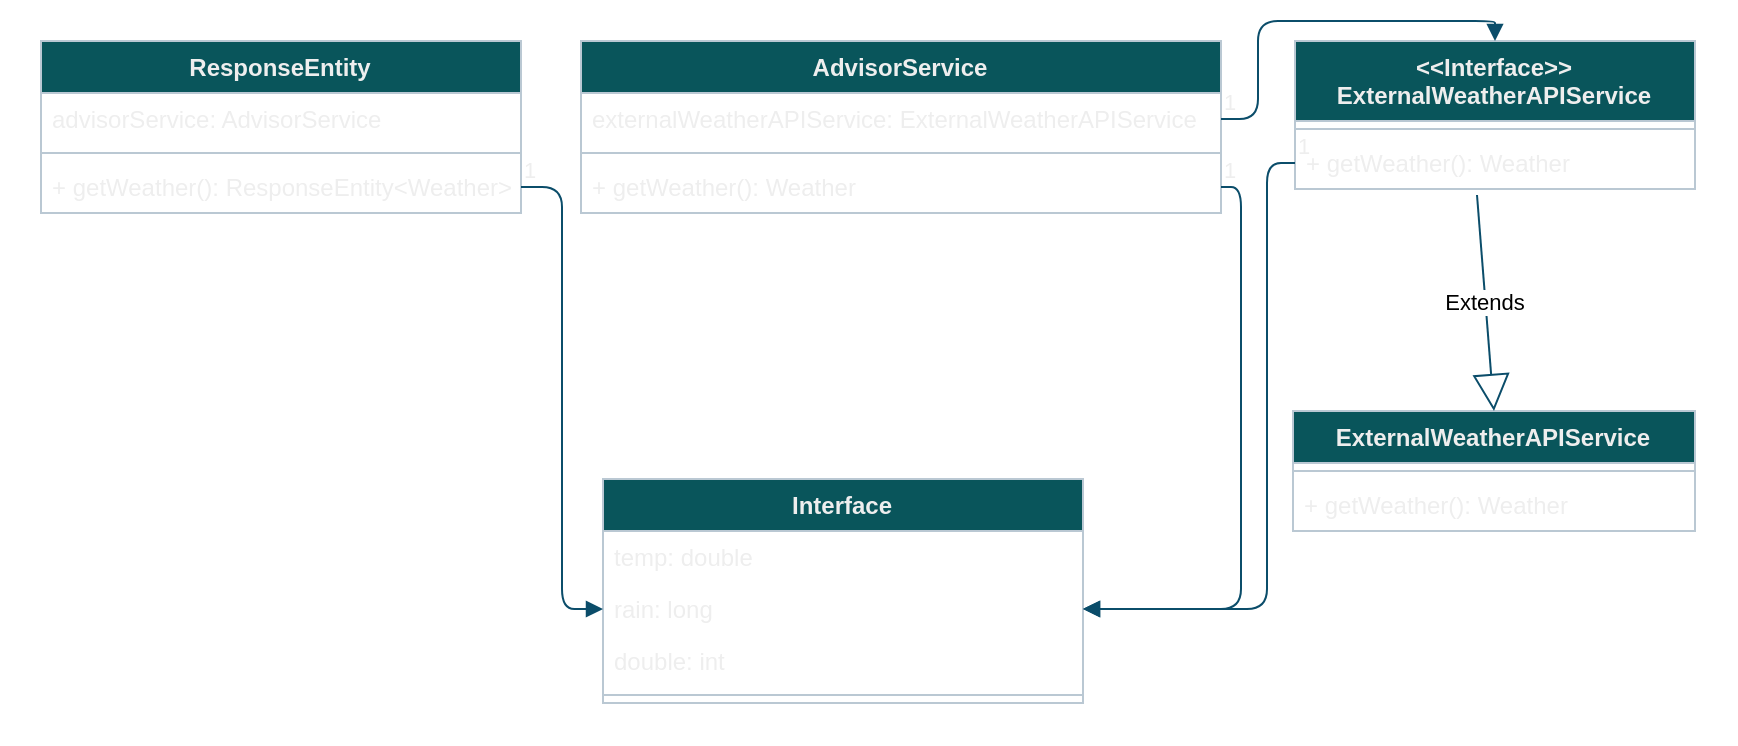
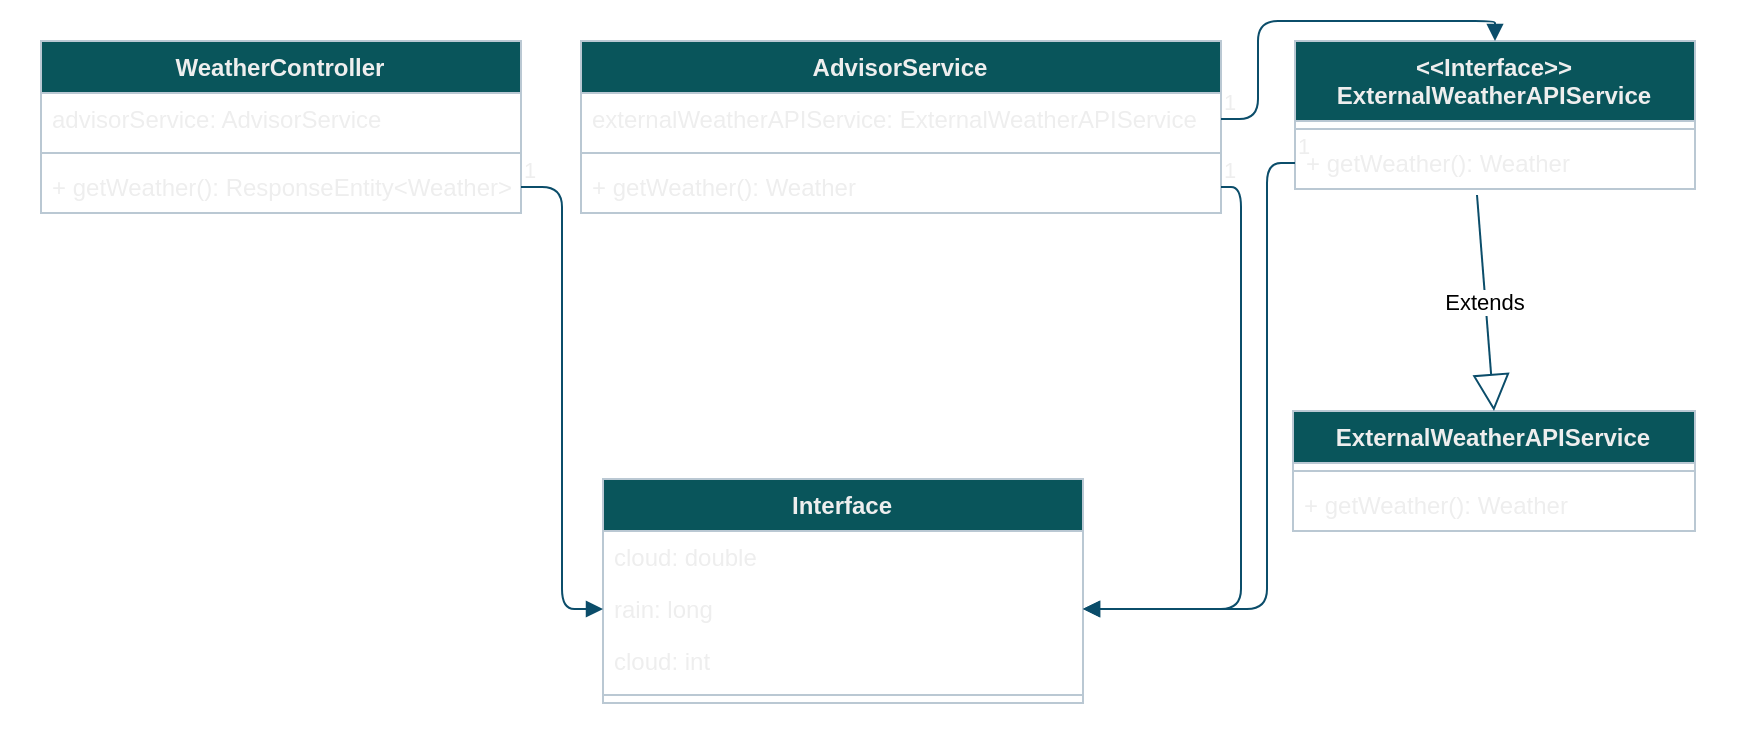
  <mxCell id="0" />
  <mxCell id="1" parent="0" />
- <mxCell id="2" value="ResponseEntity" style="swimlane;fontStyle=1;align=center;verticalAlign=top;childLayout=stackLayout;horizontal=1;startSize=26;horizontalStack=0;resizeParent=1;resizeParentMax=0;resizeLast=0;collapsible=1;marginBottom=0;fillColor=#09555B;fontColor=#EEEEEE;strokeColor=#BAC8D3;" vertex="1" parent="1"><mxGeometry y="20" width="240" height="86" as="geometry" x="20" /></mxCell>
+ <mxCell id="2" value="WeatherController" style="swimlane;fontStyle=1;align=center;verticalAlign=top;childLayout=stackLayout;horizontal=1;startSize=26;horizontalStack=0;resizeParent=1;resizeParentMax=0;resizeLast=0;collapsible=1;marginBottom=0;fillColor=#09555B;fontColor=#EEEEEE;strokeColor=#BAC8D3;" vertex="1" parent="1"><mxGeometry y="20" width="240" height="86" as="geometry" x="20" /></mxCell>
  <mxCell id="3" value="advisorService: AdvisorService " style="text;strokeColor=none;fillColor=none;align=left;verticalAlign=top;spacingLeft=4;spacingRight=4;overflow=hidden;rotatable=0;points=[[0,0.5],[1,0.5]];portConstraint=eastwest;fontColor=#EEEEEE;" vertex="1" parent="2"><mxGeometry y="26" width="240" height="26" as="geometry" /></mxCell>
  <mxCell id="4" value="" style="line;strokeWidth=1;fillColor=none;align=left;verticalAlign=middle;spacingTop=-1;spacingLeft=3;spacingRight=3;rotatable=0;labelPosition=right;points=[];portConstraint=eastwest;strokeColor=#BAC8D3;fontColor=#EEEEEE;" vertex="1" parent="2"><mxGeometry y="52" width="240" height="8" as="geometry" /></mxCell>
  <mxCell id="5" value="+ getWeather(): ResponseEntity&lt;Weather&gt;" style="text;strokeColor=none;fillColor=none;align=left;verticalAlign=top;spacingLeft=4;spacingRight=4;overflow=hidden;rotatable=0;points=[[0,0.5],[1,0.5]];portConstraint=eastwest;fontColor=#EEEEEE;" vertex="1" parent="2"><mxGeometry y="60" width="240" height="26" as="geometry" /></mxCell>
  <mxCell id="6" value="AdvisorService" style="swimlane;fontStyle=1;align=center;verticalAlign=top;childLayout=stackLayout;horizontal=1;startSize=26;horizontalStack=0;resizeParent=1;resizeParentMax=0;resizeLast=0;collapsible=1;marginBottom=0;fillColor=#09555B;fontColor=#EEEEEE;strokeColor=#BAC8D3;" vertex="1" parent="1"><mxGeometry x="290" y="20" width="320" height="86" as="geometry" /></mxCell>
  <mxCell id="7" value="externalWeatherAPIService: ExternalWeatherAPIService" style="text;strokeColor=none;fillColor=none;align=left;verticalAlign=top;spacingLeft=4;spacingRight=4;overflow=hidden;rotatable=0;points=[[0,0.5],[1,0.5]];portConstraint=eastwest;fontColor=#EEEEEE;" vertex="1" parent="6"><mxGeometry y="26" width="320" height="26" as="geometry" /></mxCell>
  <mxCell id="8" value="" style="line;strokeWidth=1;fillColor=none;align=left;verticalAlign=middle;spacingTop=-1;spacingLeft=3;spacingRight=3;rotatable=0;labelPosition=right;points=[];portConstraint=eastwest;strokeColor=#BAC8D3;fontColor=#EEEEEE;" vertex="1" parent="6"><mxGeometry y="52" width="320" height="8" as="geometry" /></mxCell>
  <mxCell id="9" value="+ getWeather(): Weather" style="text;strokeColor=none;fillColor=none;align=left;verticalAlign=top;spacingLeft=4;spacingRight=4;overflow=hidden;rotatable=0;points=[[0,0.5],[1,0.5]];portConstraint=eastwest;fontColor=#EEEEEE;" vertex="1" parent="6"><mxGeometry y="60" width="320" height="26" as="geometry" /></mxCell>
  <mxCell id="10" value="ExternalWeatherAPIService" style="swimlane;fontStyle=1;align=center;verticalAlign=top;childLayout=stackLayout;horizontal=1;startSize=26;horizontalStack=0;resizeParent=1;resizeParentMax=0;resizeLast=0;collapsible=1;marginBottom=0;fillColor=#09555B;fontColor=#EEEEEE;strokeColor=#BAC8D3;" vertex="1" parent="1"><mxGeometry x="646" y="205" width="201" height="60" as="geometry" /></mxCell>
  <mxCell id="11" value="" style="line;strokeWidth=1;fillColor=none;align=left;verticalAlign=middle;spacingTop=-1;spacingLeft=3;spacingRight=3;rotatable=0;labelPosition=right;points=[];portConstraint=eastwest;strokeColor=#BAC8D3;fontColor=#EEEEEE;" vertex="1" parent="10"><mxGeometry y="26" width="201" height="8" as="geometry" /></mxCell>
  <mxCell id="12" value="+ getWeather(): Weather" style="text;strokeColor=none;fillColor=none;align=left;verticalAlign=top;spacingLeft=4;spacingRight=4;overflow=hidden;rotatable=0;points=[[0,0.5],[1,0.5]];portConstraint=eastwest;fontColor=#EEEEEE;" vertex="1" parent="10"><mxGeometry y="34" width="201" height="26" as="geometry" /></mxCell>
  <mxCell id="13" value="&lt;&lt;Interface&gt;&gt;&#10;ExternalWeatherAPIService" style="swimlane;fontStyle=1;align=center;verticalAlign=top;childLayout=stackLayout;horizontal=1;startSize=40;horizontalStack=0;resizeParent=1;resizeParentMax=0;resizeLast=0;collapsible=1;marginBottom=0;fillColor=#09555B;fontColor=#EEEEEE;strokeColor=#BAC8D3;" vertex="1" parent="1"><mxGeometry x="647" y="20" width="200" height="74" as="geometry" /></mxCell>
  <mxCell id="14" value="" style="line;strokeWidth=1;fillColor=none;align=left;verticalAlign=middle;spacingTop=-1;spacingLeft=3;spacingRight=3;rotatable=0;labelPosition=right;points=[];portConstraint=eastwest;strokeColor=#BAC8D3;fontColor=#EEEEEE;" vertex="1" parent="13"><mxGeometry y="40" width="200" height="8" as="geometry" /></mxCell>
  <mxCell id="15" value="+ getWeather(): Weather" style="text;strokeColor=none;fillColor=none;align=left;verticalAlign=top;spacingLeft=4;spacingRight=4;overflow=hidden;rotatable=0;points=[[0,0.5],[1,0.5]];portConstraint=eastwest;fontColor=#EEEEEE;" vertex="1" parent="13"><mxGeometry y="48" width="200" height="26" as="geometry" /></mxCell>
  <mxCell id="16" value="Interface" style="swimlane;fontStyle=1;align=center;verticalAlign=top;childLayout=stackLayout;horizontal=1;startSize=26;horizontalStack=0;resizeParent=1;resizeParentMax=0;resizeLast=0;collapsible=1;marginBottom=0;fillColor=#09555B;fontColor=#EEEEEE;strokeColor=#BAC8D3;" vertex="1" parent="1"><mxGeometry x="301" y="239" width="240" height="112" as="geometry" /></mxCell>
- <mxCell id="17" value="temp: double" style="text;strokeColor=none;fillColor=none;align=left;verticalAlign=top;spacingLeft=4;spacingRight=4;overflow=hidden;rotatable=0;points=[[0,0.5],[1,0.5]];portConstraint=eastwest;fontColor=#EEEEEE;" vertex="1" parent="16"><mxGeometry y="26" width="240" height="26" as="geometry" /></mxCell>
+ <mxCell id="17" value="cloud: double" style="text;strokeColor=none;fillColor=none;align=left;verticalAlign=top;spacingLeft=4;spacingRight=4;overflow=hidden;rotatable=0;points=[[0,0.5],[1,0.5]];portConstraint=eastwest;fontColor=#EEEEEE;" vertex="1" parent="16"><mxGeometry y="26" width="240" height="26" as="geometry" /></mxCell>
  <mxCell id="18" value="rain: long" style="text;strokeColor=none;fillColor=none;align=left;verticalAlign=top;spacingLeft=4;spacingRight=4;overflow=hidden;rotatable=0;points=[[0,0.5],[1,0.5]];portConstraint=eastwest;fontColor=#EEEEEE;" vertex="1" parent="16"><mxGeometry y="52" width="240" height="26" as="geometry" /></mxCell>
- <mxCell id="19" value="double: int" style="text;strokeColor=none;fillColor=none;align=left;verticalAlign=top;spacingLeft=4;spacingRight=4;overflow=hidden;rotatable=0;points=[[0,0.5],[1,0.5]];portConstraint=eastwest;fontColor=#EEEEEE;" vertex="1" parent="16"><mxGeometry y="78" width="240" height="26" as="geometry" /></mxCell>
+ <mxCell id="19" value="cloud: int" style="text;strokeColor=none;fillColor=none;align=left;verticalAlign=top;spacingLeft=4;spacingRight=4;overflow=hidden;rotatable=0;points=[[0,0.5],[1,0.5]];portConstraint=eastwest;fontColor=#EEEEEE;" vertex="1" parent="16"><mxGeometry y="78" width="240" height="26" as="geometry" /></mxCell>
  <mxCell id="20" value="" style="line;strokeWidth=1;fillColor=none;align=left;verticalAlign=middle;spacingTop=-1;spacingLeft=3;spacingRight=3;rotatable=0;labelPosition=right;points=[];portConstraint=eastwest;strokeColor=#BAC8D3;fontColor=#EEEEEE;" vertex="1" parent="16"><mxGeometry y="104" width="240" height="8" as="geometry" /></mxCell>
  <mxCell id="21" value="Extends" style="endArrow=block;endSize=16;endFill=0;html=1;rounded=1;sketch=0;strokeColor=#0B4D6A;curved=0;exitX=0.455;exitY=1.115;exitDx=0;exitDy=0;exitPerimeter=0;entryX=0.5;entryY=0;entryDx=0;entryDy=0;" edge="1" parent="1" source="15" target="10"><mxGeometry width="160" relative="1" as="geometry"><mxPoint x="655" y="396" as="sourcePoint" /><mxPoint x="815" y="396" as="targetPoint" /></mxGeometry></mxCell>
  <mxCell id="22" value="" style="endArrow=block;endFill=1;html=1;edgeStyle=orthogonalEdgeStyle;align=left;verticalAlign=top;rounded=1;sketch=0;strokeColor=#0B4D6A;curved=0;exitX=1;exitY=0.5;exitDx=0;exitDy=0;entryX=0;entryY=0.5;entryDx=0;entryDy=0;" edge="1" parent="1" source="5" target="18"><mxGeometry x="-1" relative="1" as="geometry"><mxPoint x="124" y="188" as="sourcePoint" /><mxPoint x="284" y="188" as="targetPoint" /></mxGeometry></mxCell>
  <mxCell id="23" value="1" style="edgeLabel;resizable=0;html=1;align=left;verticalAlign=bottom;rounded=0;sketch=0;fontColor=#EEEEEE;strokeColor=#BAC8D3;fillColor=#09555B;" connectable="0" vertex="1" parent="22"><mxGeometry x="-1" relative="1" as="geometry" /></mxCell>
  <mxCell id="24" value="" style="endArrow=block;endFill=1;html=1;edgeStyle=orthogonalEdgeStyle;align=left;verticalAlign=top;rounded=1;sketch=0;strokeColor=#0B4D6A;curved=0;exitX=1;exitY=0.5;exitDx=0;exitDy=0;" edge="1" parent="1" source="9" target="18"><mxGeometry x="-0.844" y="12" relative="1" as="geometry"><mxPoint x="270" y="103" as="sourcePoint" /><mxPoint x="551" y="304" as="targetPoint" /><mxPoint as="offset" /></mxGeometry></mxCell>
  <mxCell id="25" value="1" style="edgeLabel;resizable=0;html=1;align=left;verticalAlign=bottom;rounded=0;sketch=0;fontColor=#EEEEEE;strokeColor=#BAC8D3;fillColor=#09555B;" connectable="0" vertex="1" parent="24"><mxGeometry x="-1" relative="1" as="geometry" /></mxCell>
  <mxCell id="26" value="" style="endArrow=block;endFill=1;html=1;edgeStyle=orthogonalEdgeStyle;align=left;verticalAlign=top;rounded=1;sketch=0;strokeColor=#0B4D6A;curved=0;entryX=0.5;entryY=0;entryDx=0;entryDy=0;exitX=1;exitY=0.5;exitDx=0;exitDy=0;" edge="1" parent="1" source="7" target="13"><mxGeometry x="-1" relative="1" as="geometry"><mxPoint x="458.08" y="-72.03" as="sourcePoint" /><mxPoint x="610" y="-109.998" as="targetPoint" /></mxGeometry></mxCell>
  <mxCell id="27" value="1" style="edgeLabel;resizable=0;html=1;align=left;verticalAlign=bottom;rounded=0;sketch=0;fontColor=#EEEEEE;strokeColor=#BAC8D3;fillColor=#09555B;" connectable="0" vertex="1" parent="26"><mxGeometry x="-1" relative="1" as="geometry" /></mxCell>
  <mxCell id="28" value="" style="endArrow=block;endFill=1;html=1;edgeStyle=orthogonalEdgeStyle;align=left;verticalAlign=top;rounded=1;sketch=0;strokeColor=#0B4D6A;curved=0;exitX=0;exitY=0.5;exitDx=0;exitDy=0;entryX=1;entryY=0.5;entryDx=0;entryDy=0;" edge="1" parent="1" source="15" target="18"><mxGeometry x="-0.844" y="12" relative="1" as="geometry"><mxPoint x="620" y="103" as="sourcePoint" /><mxPoint x="542.12" y="298.998" as="targetPoint" /><mxPoint as="offset" /><Array as="points"><mxPoint x="633" y="81" /><mxPoint x="633" y="304" /></Array></mxGeometry></mxCell>
  <mxCell id="29" value="1" style="edgeLabel;resizable=0;html=1;align=left;verticalAlign=bottom;rounded=0;sketch=0;fontColor=#EEEEEE;strokeColor=#BAC8D3;fillColor=#09555B;" connectable="0" vertex="1" parent="28"><mxGeometry x="-1" relative="1" as="geometry" /></mxCell>
